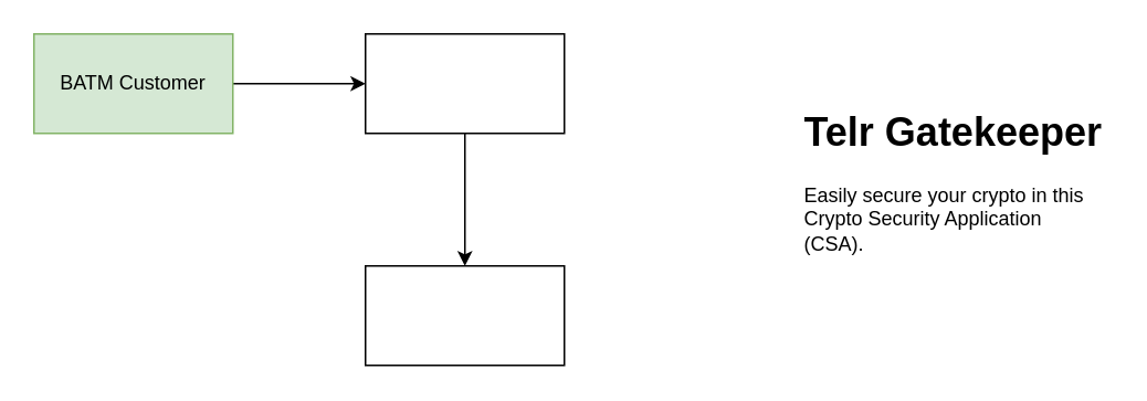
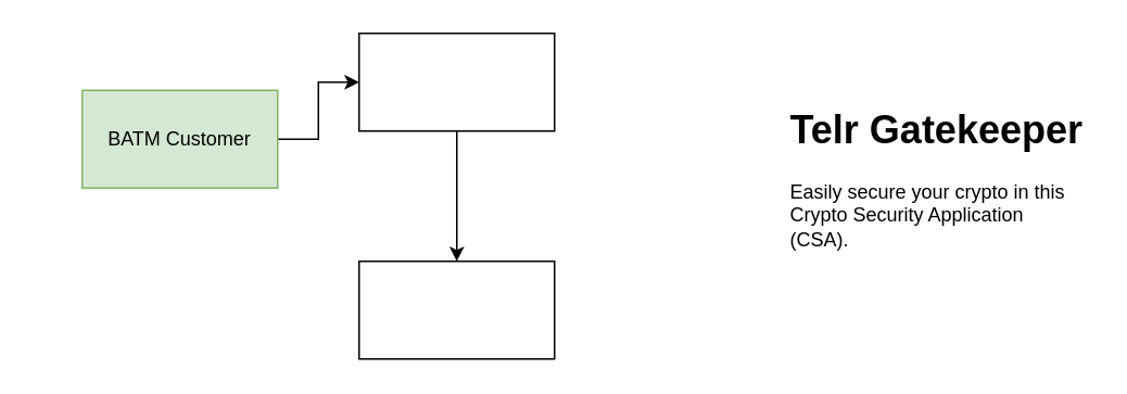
  <mxCell id="0" />
  <mxCell id="1" parent="0" />
  <mxCell id="2" value="" style="edgeStyle=orthogonalEdgeStyle;rounded=0;orthogonalLoop=1;jettySize=auto;html=1;" edge="1" parent="1" source="3" target="5"><mxGeometry relative="1" as="geometry" /></mxCell>
- <mxCell id="3" value="BATM Customer" style="rounded=0;whiteSpace=wrap;html=1;fillColor=#d5e8d4;strokeColor=#82b366;" vertex="1" parent="1"><mxGeometry x="20" y="20" width="120" height="60" as="geometry" /></mxCell>
+ <mxCell id="3" value="BATM Customer" style="rounded=0;whiteSpace=wrap;html=1;fillColor=#d5e8d4;strokeColor=#82b366;" vertex="1" parent="1"><mxGeometry x="50" y="55" width="120" height="60" as="geometry" /></mxCell>
  <mxCell id="4" value="" style="edgeStyle=orthogonalEdgeStyle;rounded=0;orthogonalLoop=1;jettySize=auto;html=1;" edge="1" parent="1" source="5" target="6"><mxGeometry relative="1" as="geometry" /></mxCell>
  <mxCell id="5" value="" style="rounded=0;whiteSpace=wrap;html=1;" vertex="1" parent="1"><mxGeometry x="220" y="20" width="120" height="60" as="geometry" /></mxCell>
  <mxCell id="6" value="" style="rounded=0;whiteSpace=wrap;html=1;direction=west;" vertex="1" parent="1"><mxGeometry x="220" y="160" width="120" height="60" as="geometry" /></mxCell>
  <mxCell id="7" value="&lt;h1&gt;Telr Gatekeeper&lt;/h1&gt;&lt;p&gt;Easily secure your crypto in this Crypto Security Application (CSA).&lt;/p&gt;" style="text;html=1;strokeColor=none;fillColor=none;spacing=5;spacingTop=-20;whiteSpace=wrap;overflow=hidden;rounded=0;" vertex="1" parent="1"><mxGeometry x="480" y="60" width="190" height="120" as="geometry" /></mxCell>
